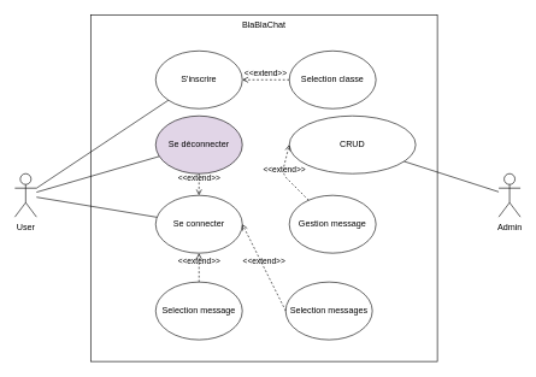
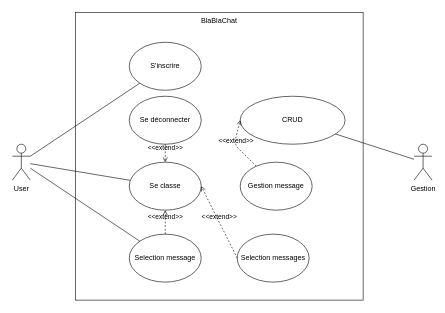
  <mxCell id="0" />
  <mxCell id="1" parent="0" />
  <mxCell id="2" value="" style="whiteSpace=wrap;html=1;aspect=fixed;" vertex="1" parent="1"><mxGeometry x="125" y="20" width="480" height="480" as="geometry" /></mxCell>
- <mxCell id="3" value="Admin" style="shape=umlActor;verticalLabelPosition=bottom;verticalAlign=top;html=1;outlineConnect=0;" vertex="1" parent="1"><mxGeometry x="690" y="240" width="30" height="60" as="geometry" /></mxCell>
+ <mxCell id="3" value="Gestion" style="shape=umlActor;verticalLabelPosition=bottom;verticalAlign=top;html=1;outlineConnect=0;" vertex="1" parent="1"><mxGeometry x="690" y="240" width="30" height="60" as="geometry" /></mxCell>
  <mxCell id="4" value="User" style="shape=umlActor;verticalLabelPosition=bottom;verticalAlign=top;html=1;outlineConnect=0;" vertex="1" parent="1"><mxGeometry x="20" y="240" width="30" height="60" as="geometry" /></mxCell>
  <mxCell id="5" value="BlaBlaChat" style="text;html=1;strokeColor=none;fillColor=none;align=center;verticalAlign=middle;whiteSpace=wrap;rounded=0;" vertex="1" parent="1"><mxGeometry x="335" y="20" width="60" height="30" as="geometry" /></mxCell>
  <mxCell id="6" value="S'inscrire" style="ellipse;whiteSpace=wrap;html=1;" vertex="1" parent="1"><mxGeometry x="215" y="70" width="120" height="80" as="geometry" /></mxCell>
- <mxCell id="7" value="Se déconnecter" style="ellipse;whiteSpace=wrap;html=1;fillColor=#e1d5e7;" vertex="1" parent="1"><mxGeometry x="215" y="160" width="120" height="80" as="geometry" /></mxCell>
- <mxCell id="8" value="Selection classe" style="ellipse;whiteSpace=wrap;html=1;" vertex="1" parent="1"><mxGeometry x="400" y="70" width="120" height="80" as="geometry" /></mxCell>
+ <mxCell id="7" value="Se déconnecter" style="ellipse;whiteSpace=wrap;html=1;" vertex="1" parent="1"><mxGeometry x="215" y="160" width="120" height="80" as="geometry" /></mxCell>
  <mxCell id="9" value="CRUD" style="ellipse;whiteSpace=wrap;html=1;" vertex="1" parent="1"><mxGeometry x="400" y="160" width="175" height="80" as="geometry" /></mxCell>
  <mxCell id="10" value="Gestion message" style="ellipse;whiteSpace=wrap;html=1;" vertex="1" parent="1"><mxGeometry x="400" y="270" width="120" height="80" as="geometry" /></mxCell>
- <mxCell id="11" value="Se connecter" style="ellipse;whiteSpace=wrap;html=1;" vertex="1" parent="1"><mxGeometry x="215" y="270" width="120" height="80" as="geometry" /></mxCell>
+ <mxCell id="11" value="Se classe" style="ellipse;whiteSpace=wrap;html=1;" vertex="1" parent="1"><mxGeometry x="215" y="270" width="120" height="80" as="geometry" /></mxCell>
  <mxCell id="12" value="Selection messages" style="ellipse;whiteSpace=wrap;html=1;" vertex="1" parent="1"><mxGeometry x="395" y="390" width="120" height="80" as="geometry" /></mxCell>
  <mxCell id="13" value="Selection message" style="ellipse;whiteSpace=wrap;html=1;" vertex="1" parent="1"><mxGeometry x="215" y="390" width="120" height="80" as="geometry" /></mxCell>
  <mxCell id="14" value="" style="endArrow=none;html=1;" edge="1" parent="1" source="9" target="3"><mxGeometry width="50" height="50" relative="1" as="geometry"><mxPoint x="380" y="260" as="sourcePoint" /><mxPoint x="430" y="210" as="targetPoint" /></mxGeometry></mxCell>
  <mxCell id="15" value="&amp;lt;&amp;lt;extend&amp;gt;&amp;gt;" style="html=1;verticalAlign=bottom;labelBackgroundColor=none;endArrow=open;endFill=0;dashed=1;entryX=0;entryY=0.5;entryDx=0;entryDy=0;" edge="1" parent="1" source="10" target="9"><mxGeometry width="160" relative="1" as="geometry"><mxPoint x="320" y="240" as="sourcePoint" /><mxPoint x="480" y="240" as="targetPoint" /><Array as="points"><mxPoint x="390" y="240" /></Array></mxGeometry></mxCell>
  <mxCell id="16" value="&amp;lt;&amp;lt;extend&amp;gt;&amp;gt;" style="html=1;verticalAlign=bottom;labelBackgroundColor=none;endArrow=open;endFill=0;dashed=1;exitX=0;exitY=0.5;exitDx=0;exitDy=0;entryX=1;entryY=0.5;entryDx=0;entryDy=0;" edge="1" parent="1" source="12" target="11"><mxGeometry width="160" relative="1" as="geometry"><mxPoint x="320" y="240" as="sourcePoint" /><mxPoint x="480" y="240" as="targetPoint" /></mxGeometry></mxCell>
  <mxCell id="17" value="&amp;lt;&amp;lt;extend&amp;gt;&amp;gt;" style="html=1;verticalAlign=bottom;labelBackgroundColor=none;endArrow=open;endFill=0;dashed=1;" edge="1" parent="1" source="13" target="11"><mxGeometry width="160" relative="1" as="geometry"><mxPoint x="405" y="390" as="sourcePoint" /><mxPoint x="345" y="300" as="targetPoint" /></mxGeometry></mxCell>
  <mxCell id="18" value="&amp;lt;&amp;lt;extend&amp;gt;&amp;gt;" style="html=1;verticalAlign=bottom;labelBackgroundColor=none;endArrow=open;endFill=0;dashed=1;" edge="1" parent="1" source="7" target="11"><mxGeometry width="160" relative="1" as="geometry"><mxPoint x="285" y="400" as="sourcePoint" /><mxPoint x="285" y="360" as="targetPoint" /></mxGeometry></mxCell>
- <mxCell id="19" value="&amp;lt;&amp;lt;extend&amp;gt;&amp;gt;" style="html=1;verticalAlign=bottom;labelBackgroundColor=none;endArrow=open;endFill=0;dashed=1;entryX=1;entryY=0.5;entryDx=0;entryDy=0;" edge="1" parent="1" source="8" target="6"><mxGeometry width="160" relative="1" as="geometry"><mxPoint x="285" y="250" as="sourcePoint" /><mxPoint x="285" y="280" as="targetPoint" /></mxGeometry></mxCell>
  <mxCell id="20" value="" style="endArrow=none;html=1;" edge="1" parent="1" source="4" target="11"><mxGeometry width="50" height="50" relative="1" as="geometry"><mxPoint x="380" y="260" as="sourcePoint" /><mxPoint x="430" y="210" as="targetPoint" /></mxGeometry></mxCell>
  <mxCell id="21" value="" style="endArrow=none;html=1;" edge="1" parent="1" source="4" target="6"><mxGeometry width="50" height="50" relative="1" as="geometry"><mxPoint x="60" y="282.5" as="sourcePoint" /><mxPoint x="226.791" y="310.299" as="targetPoint" /></mxGeometry></mxCell>
- <mxCell id="22" value="" style="endArrow=none;html=1;" edge="1" parent="1" source="4" target="7"><mxGeometry width="50" height="50" relative="1" as="geometry"><mxPoint x="60" y="270" as="sourcePoint" /><mxPoint x="242.574" y="148.284" as="targetPoint" /></mxGeometry></mxCell>
+ <mxCell id="22" value="" style="endArrow=none;html=1;" edge="1" parent="1" source="4" target="13"><mxGeometry width="50" height="50" relative="1" as="geometry"><mxPoint x="60" y="270" as="sourcePoint" /><mxPoint x="242.574" y="148.284" as="targetPoint" /></mxGeometry></mxCell>
